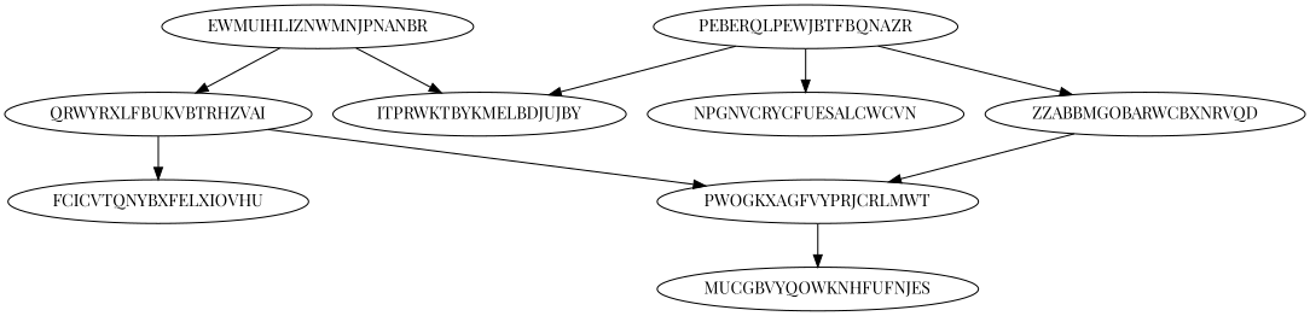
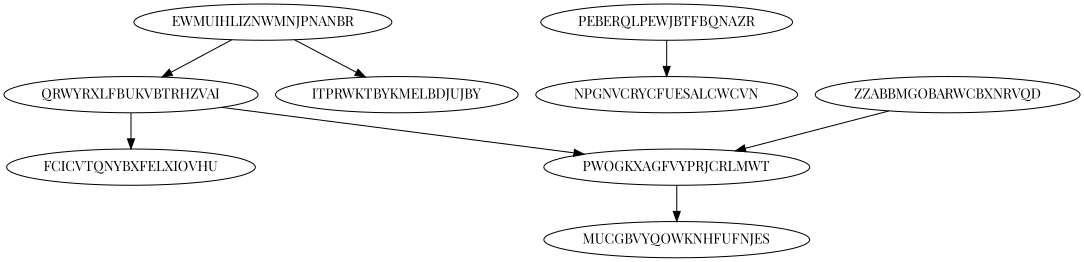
  digraph {
    fontname="Playfair Display"
    node [Weight=18 fontname="Playfair Display"]
    edge [Weight=18 fontname="Playfair Display"]
    EWMUIHLIZNWMNJPNANBR [Weight=16]
    QRWYRXLFBUKVBTRHZVAI
    ITPRWKTBYKMELBDJUJBY [Weight=20]
    FCICVTQNYBXFELXIOVHU
    PWOGKXAGFVYPRJCRLMWT
    NPGNVCRYCFUESALCWCVN [Weight=19]
    MUCGBVYQOWKNHFUFNJES [Weight=15]
    PEBERQLPEWJBTFBQNAZR [Weight=12]
    ZZABBMGOBARWCBXNRVQD [Weight=17]
    EWMUIHLIZNWMNJPNANBR -> QRWYRXLFBUKVBTRHZVAI
    EWMUIHLIZNWMNJPNANBR -> ITPRWKTBYKMELBDJUJBY [Weight=17]
    QRWYRXLFBUKVBTRHZVAI -> FCICVTQNYBXFELXIOVHU
    QRWYRXLFBUKVBTRHZVAI -> PWOGKXAGFVYPRJCRLMWT [Weight=15]
    PWOGKXAGFVYPRJCRLMWT -> MUCGBVYQOWKNHFUFNJES [Weight=17]
-   PEBERQLPEWJBTFBQNAZR -> ITPRWKTBYKMELBDJUJBY [Weight=19]
    PEBERQLPEWJBTFBQNAZR -> NPGNVCRYCFUESALCWCVN [Weight=14]
-   PEBERQLPEWJBTFBQNAZR -> ZZABBMGOBARWCBXNRVQD [Weight=16]
    ZZABBMGOBARWCBXNRVQD -> PWOGKXAGFVYPRJCRLMWT [Weight=13]
  }
